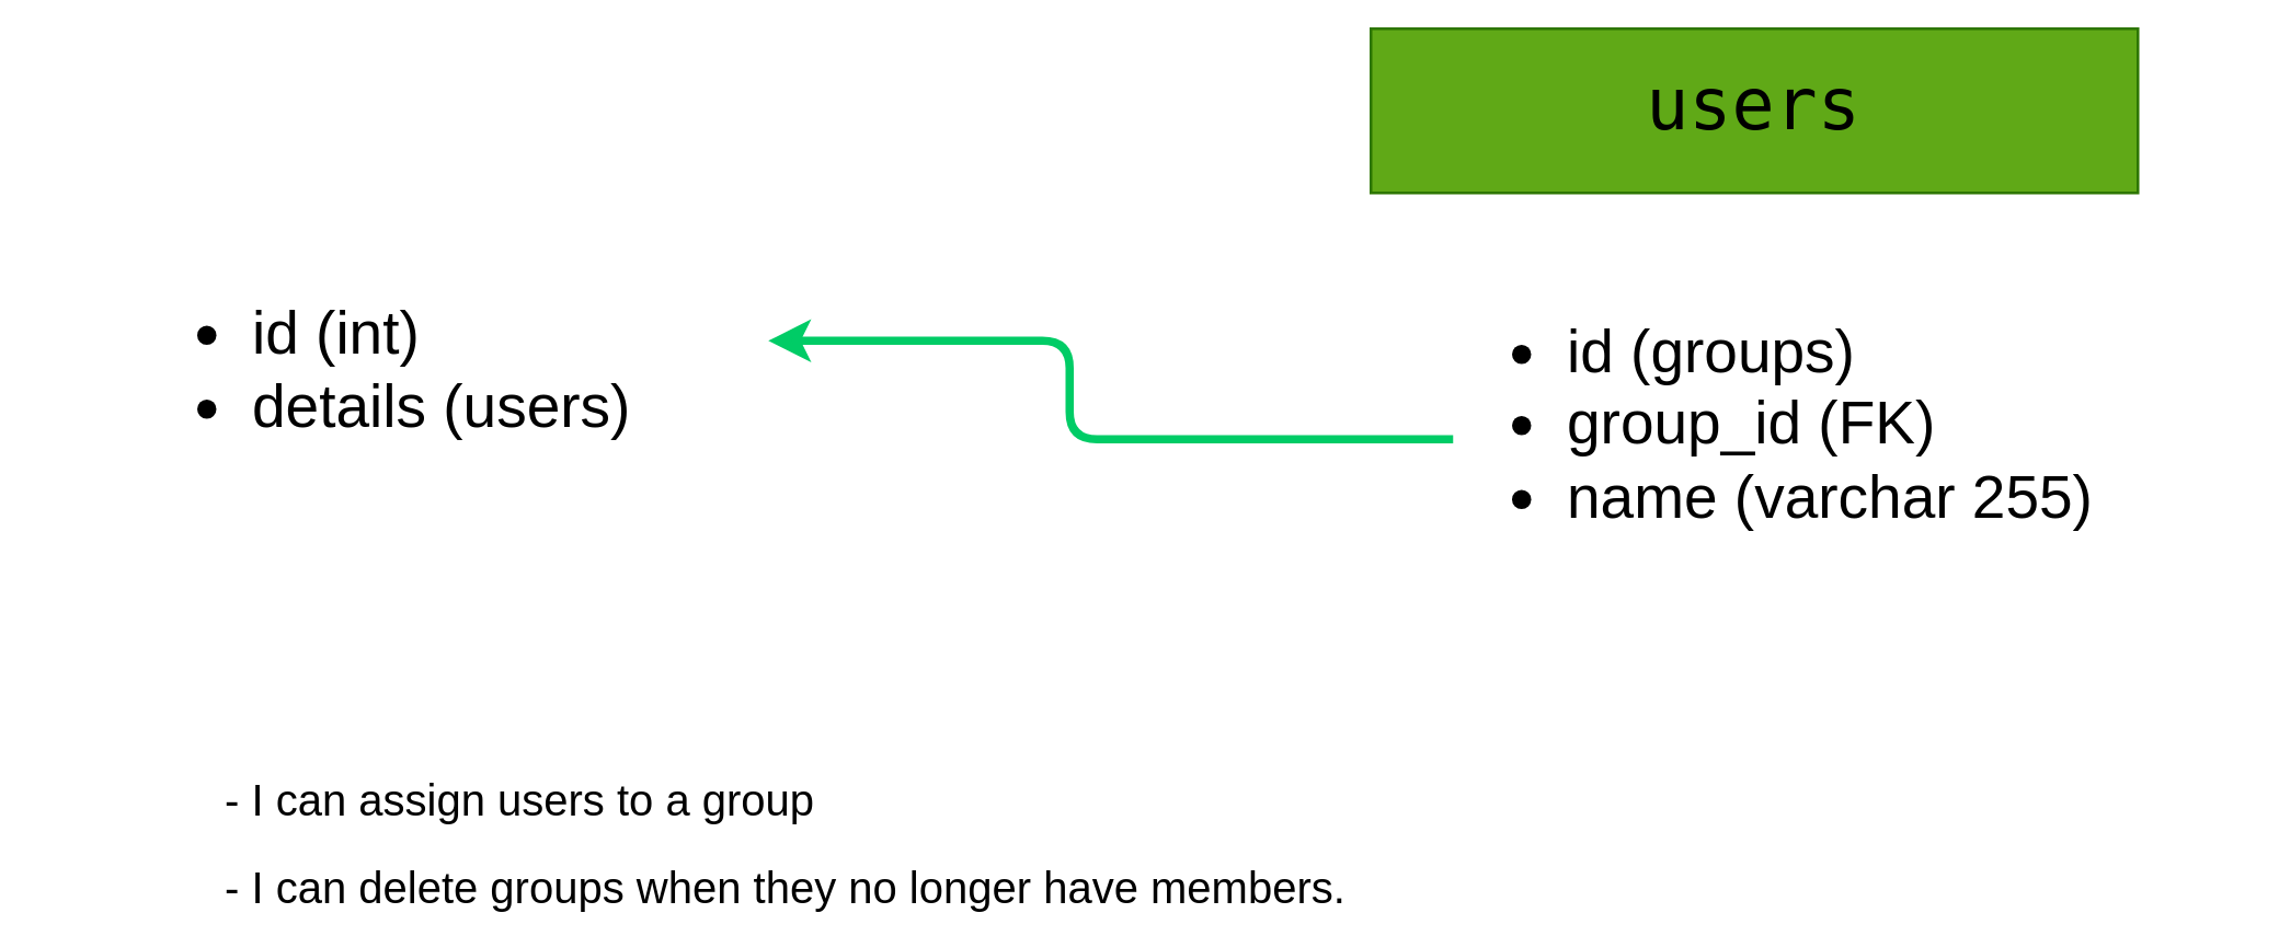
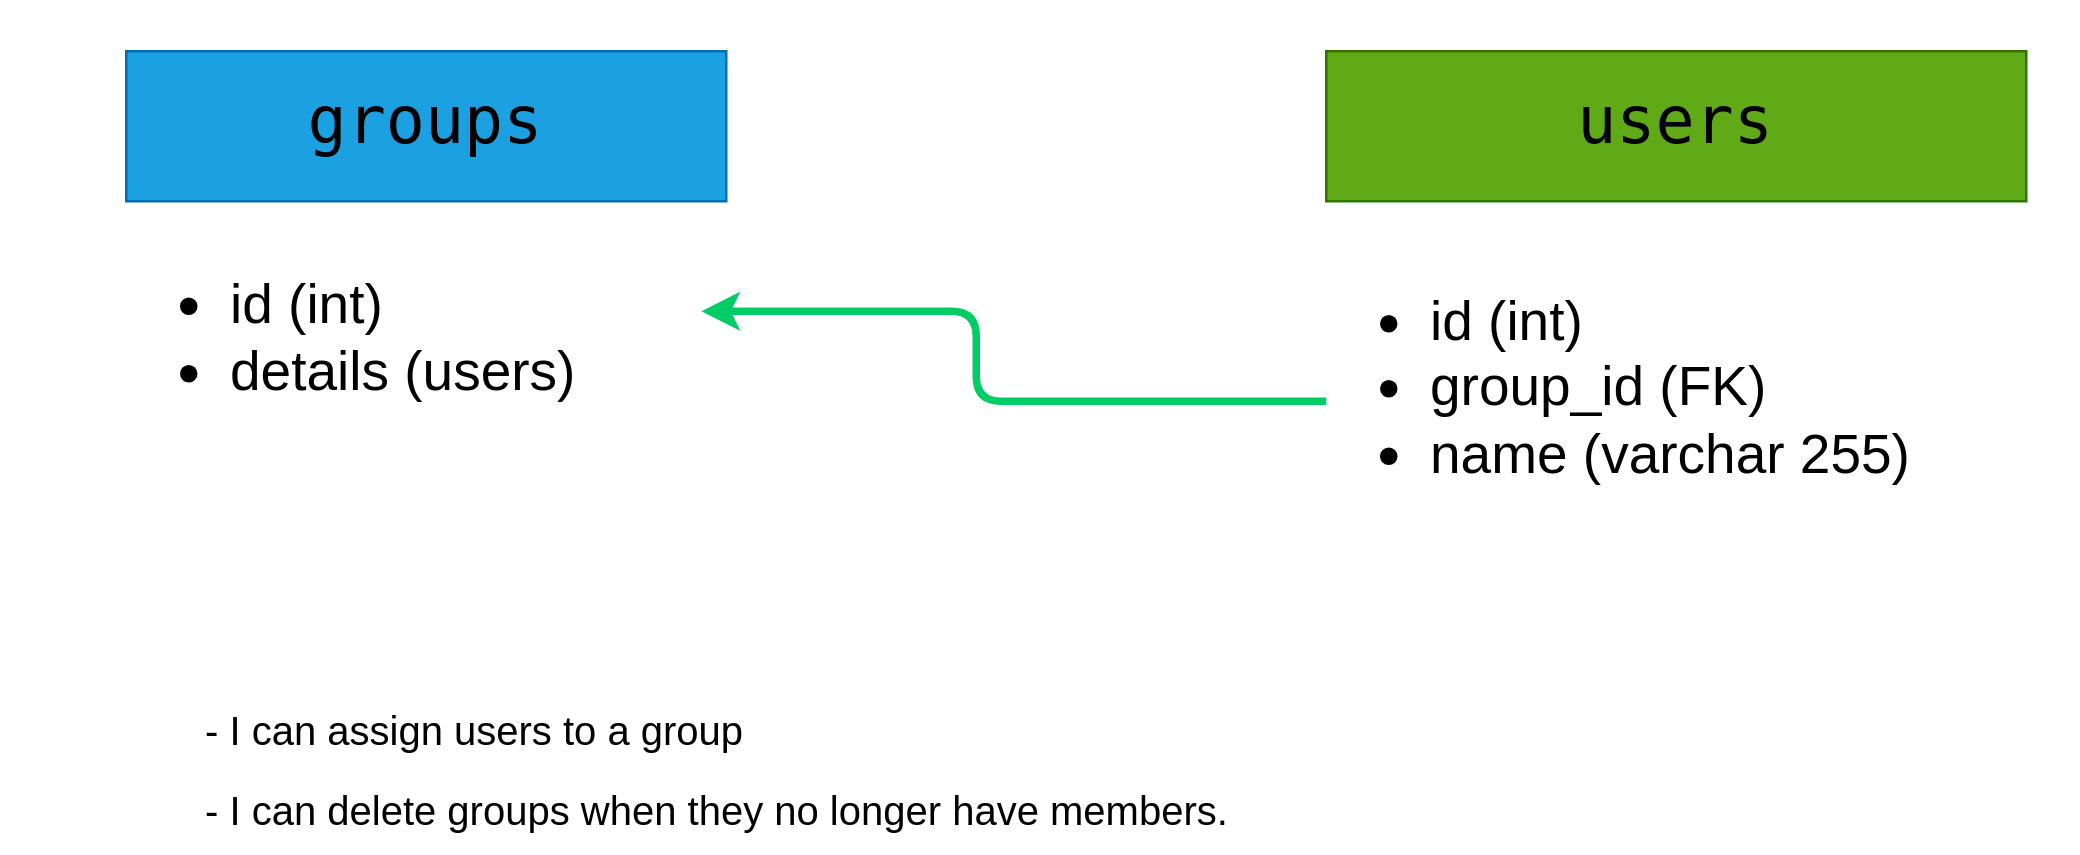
  <mxCell id="0" />
  <mxCell id="1" parent="0" />
+ <mxCell id="2" value="&lt;div style=&quot;font-family: &amp;quot;droid sans mono&amp;quot;, &amp;quot;monospace&amp;quot;, monospace; line-height: 19px;&quot;&gt;&lt;span style=&quot;&quot;&gt;&lt;font style=&quot;font-size: 26px&quot;&gt;groups&lt;/font&gt;&lt;/span&gt;&lt;/div&gt;" style="rounded=0;whiteSpace=wrap;html=1;labelBackgroundColor=none;fontColor=#000000;labelBorderColor=none;fillColor=#1ba1e2;strokeColor=#006EAF;" parent="1" vertex="1"><mxGeometry x="50" y="20" width="240" height="60" as="geometry" /></mxCell>
  <mxCell id="3" value="&lt;ul style=&quot;font-size: 22px&quot;&gt;&lt;li style=&quot;font-size: 22px&quot;&gt;id (int)&lt;/li&gt;&lt;li style=&quot;font-size: 22px&quot;&gt;details (users)&lt;/li&gt;&lt;/ul&gt;" style="text;strokeColor=none;fillColor=none;html=1;whiteSpace=wrap;verticalAlign=middle;overflow=hidden;fontSize=22;" parent="1" vertex="1"><mxGeometry x="50" y="80" width="240" height="110" as="geometry" /></mxCell>
- <mxCell id="4" value="&lt;div style=&quot;font-family: &amp;#34;droid sans mono&amp;#34; , &amp;#34;monospace&amp;#34; , monospace ; line-height: 19px&quot;&gt;&lt;font style=&quot;font-size: 26px&quot;&gt;users&lt;/font&gt;&lt;/div&gt;" style="rounded=0;whiteSpace=wrap;html=1;fillColor=#60a917;fontColor=#000000;strokeColor=#2D7600;labelBackgroundColor=none;labelBorderColor=none;" parent="1" vertex="1"><mxGeometry x="500" y="10" width="280" height="60" as="geometry" /></mxCell>
- <mxCell id="5" value="&lt;ul style=&quot;font-size: 22px&quot;&gt;&lt;li style=&quot;font-size: 22px&quot;&gt;id (groups)&lt;/li&gt;&lt;li style=&quot;font-size: 22px&quot;&gt;group_id (FK)&lt;/li&gt;&lt;li style=&quot;font-size: 22px&quot;&gt;name (varchar 255)&lt;/li&gt;&lt;/ul&gt;" style="text;strokeColor=none;fillColor=none;html=1;whiteSpace=wrap;verticalAlign=middle;overflow=hidden;fontSize=22;labelBackgroundColor=none;" parent="1" vertex="1"><mxGeometry x="530" y="80" width="280" height="150" as="geometry" /></mxCell>
+ <mxCell id="4" value="&lt;div style=&quot;font-family: &amp;#34;droid sans mono&amp;#34; , &amp;#34;monospace&amp;#34; , monospace ; line-height: 19px&quot;&gt;&lt;font style=&quot;font-size: 26px&quot;&gt;users&lt;/font&gt;&lt;/div&gt;" style="rounded=0;whiteSpace=wrap;html=1;fillColor=#60a917;fontColor=#000000;strokeColor=#2D7600;labelBackgroundColor=none;labelBorderColor=none;" parent="1" vertex="1"><mxGeometry x="530" y="20" width="280" height="60" as="geometry" /></mxCell>
+ <mxCell id="5" value="&lt;ul style=&quot;font-size: 22px&quot;&gt;&lt;li style=&quot;font-size: 22px&quot;&gt;id (int)&lt;/li&gt;&lt;li style=&quot;font-size: 22px&quot;&gt;group_id (FK)&lt;/li&gt;&lt;li style=&quot;font-size: 22px&quot;&gt;name (varchar 255)&lt;/li&gt;&lt;/ul&gt;" style="text;strokeColor=none;fillColor=none;html=1;whiteSpace=wrap;verticalAlign=middle;overflow=hidden;fontSize=22;labelBackgroundColor=none;" parent="1" vertex="1"><mxGeometry x="530" y="80" width="280" height="150" as="geometry" /></mxCell>
  <mxCell id="6" value="" style="edgeStyle=elbowEdgeStyle;elbow=horizontal;endArrow=classic;html=1;strokeColor=#00CC66;strokeWidth=3;" parent="1" edge="1"><mxGeometry width="50" height="50" relative="1" as="geometry"><mxPoint x="530" y="160" as="sourcePoint" /><mxPoint x="280" y="124" as="targetPoint" /><Array as="points"><mxPoint x="390" y="150" /><mxPoint x="20" y="20" /><mxPoint x="410" y="155" /><mxPoint x="470" y="120" /></Array></mxGeometry></mxCell>
  <mxCell id="7" value="&lt;font face=&quot;sans-serif&quot;&gt;&lt;span style=&quot;font-size: 16px&quot;&gt;- I can assign users to a group&amp;nbsp;&lt;/span&gt;&lt;/font&gt;&lt;br&gt;&lt;font face=&quot;sans-serif&quot;&gt;&lt;span style=&quot;font-size: 16px&quot;&gt;- I can delete groups when they no longer have members.&lt;/span&gt;&lt;/font&gt;" style="text;html=1;strokeColor=none;fillColor=none;align=left;verticalAlign=middle;whiteSpace=wrap;rounded=0;labelBackgroundColor=none;labelBorderColor=none;fontSize=26;fontColor=#000000;" vertex="1" parent="1"><mxGeometry x="80" y="290" width="420" height="30" as="geometry" /></mxCell>
